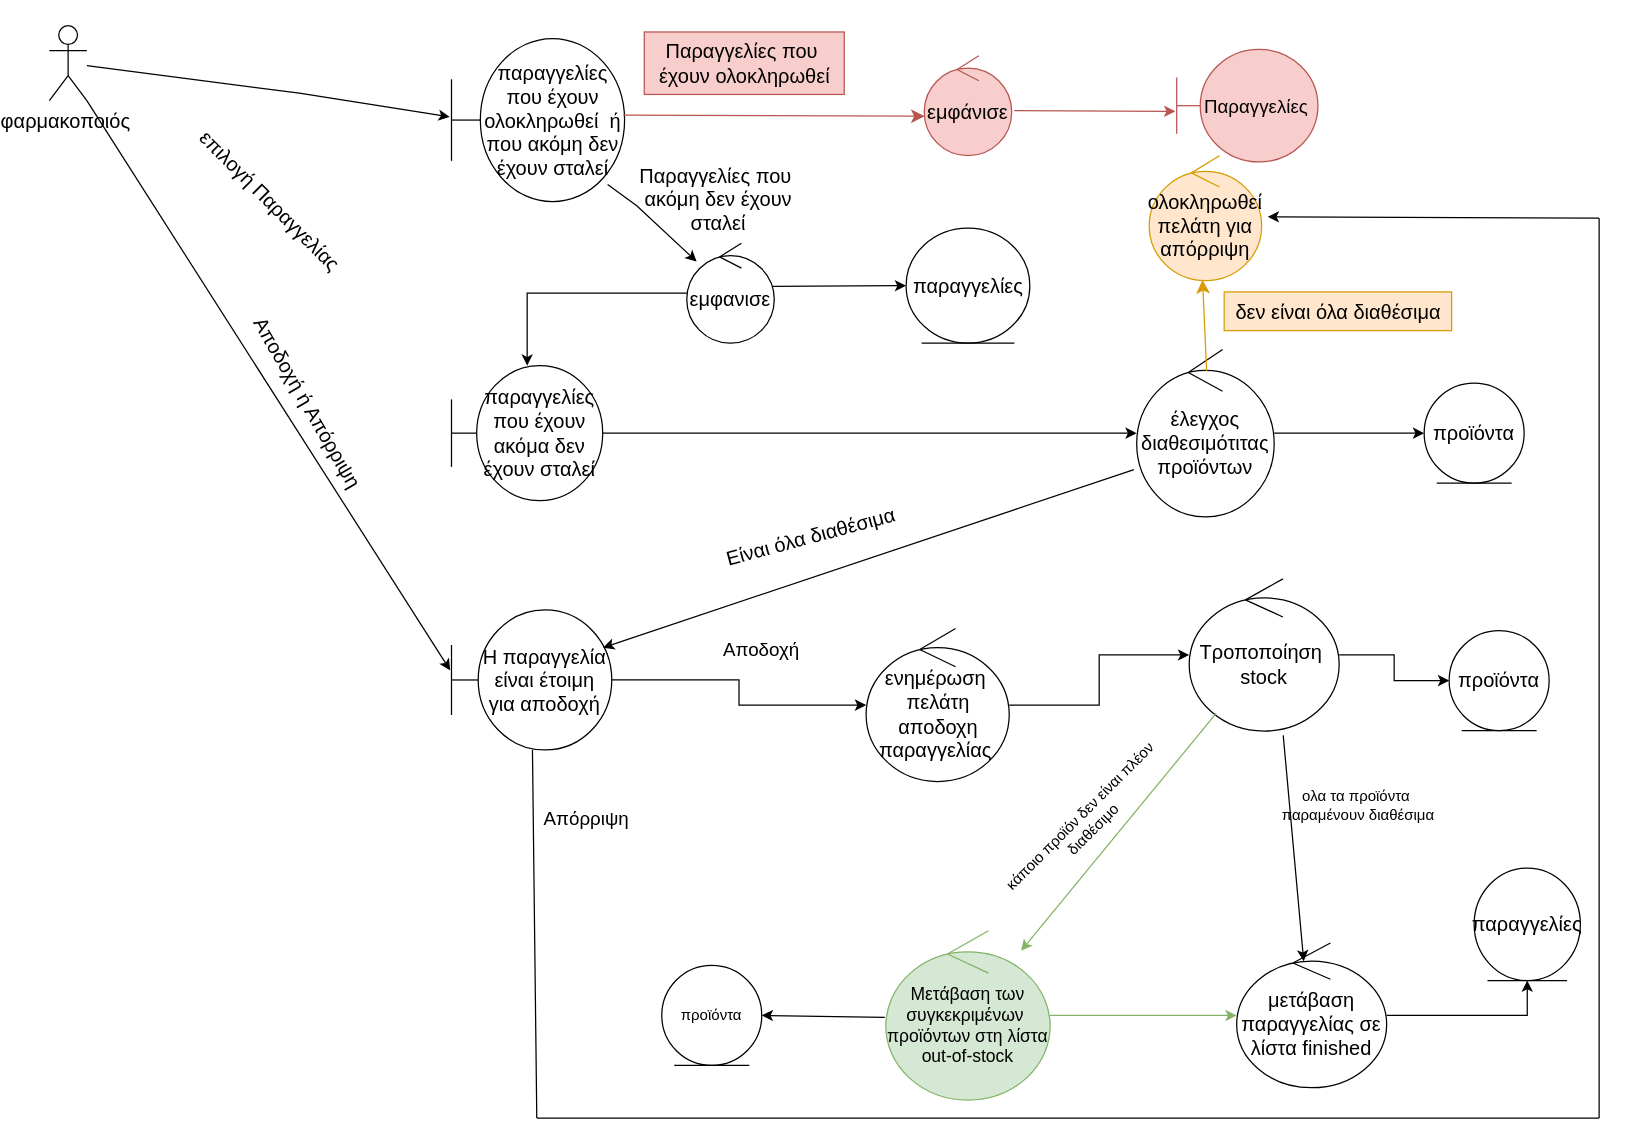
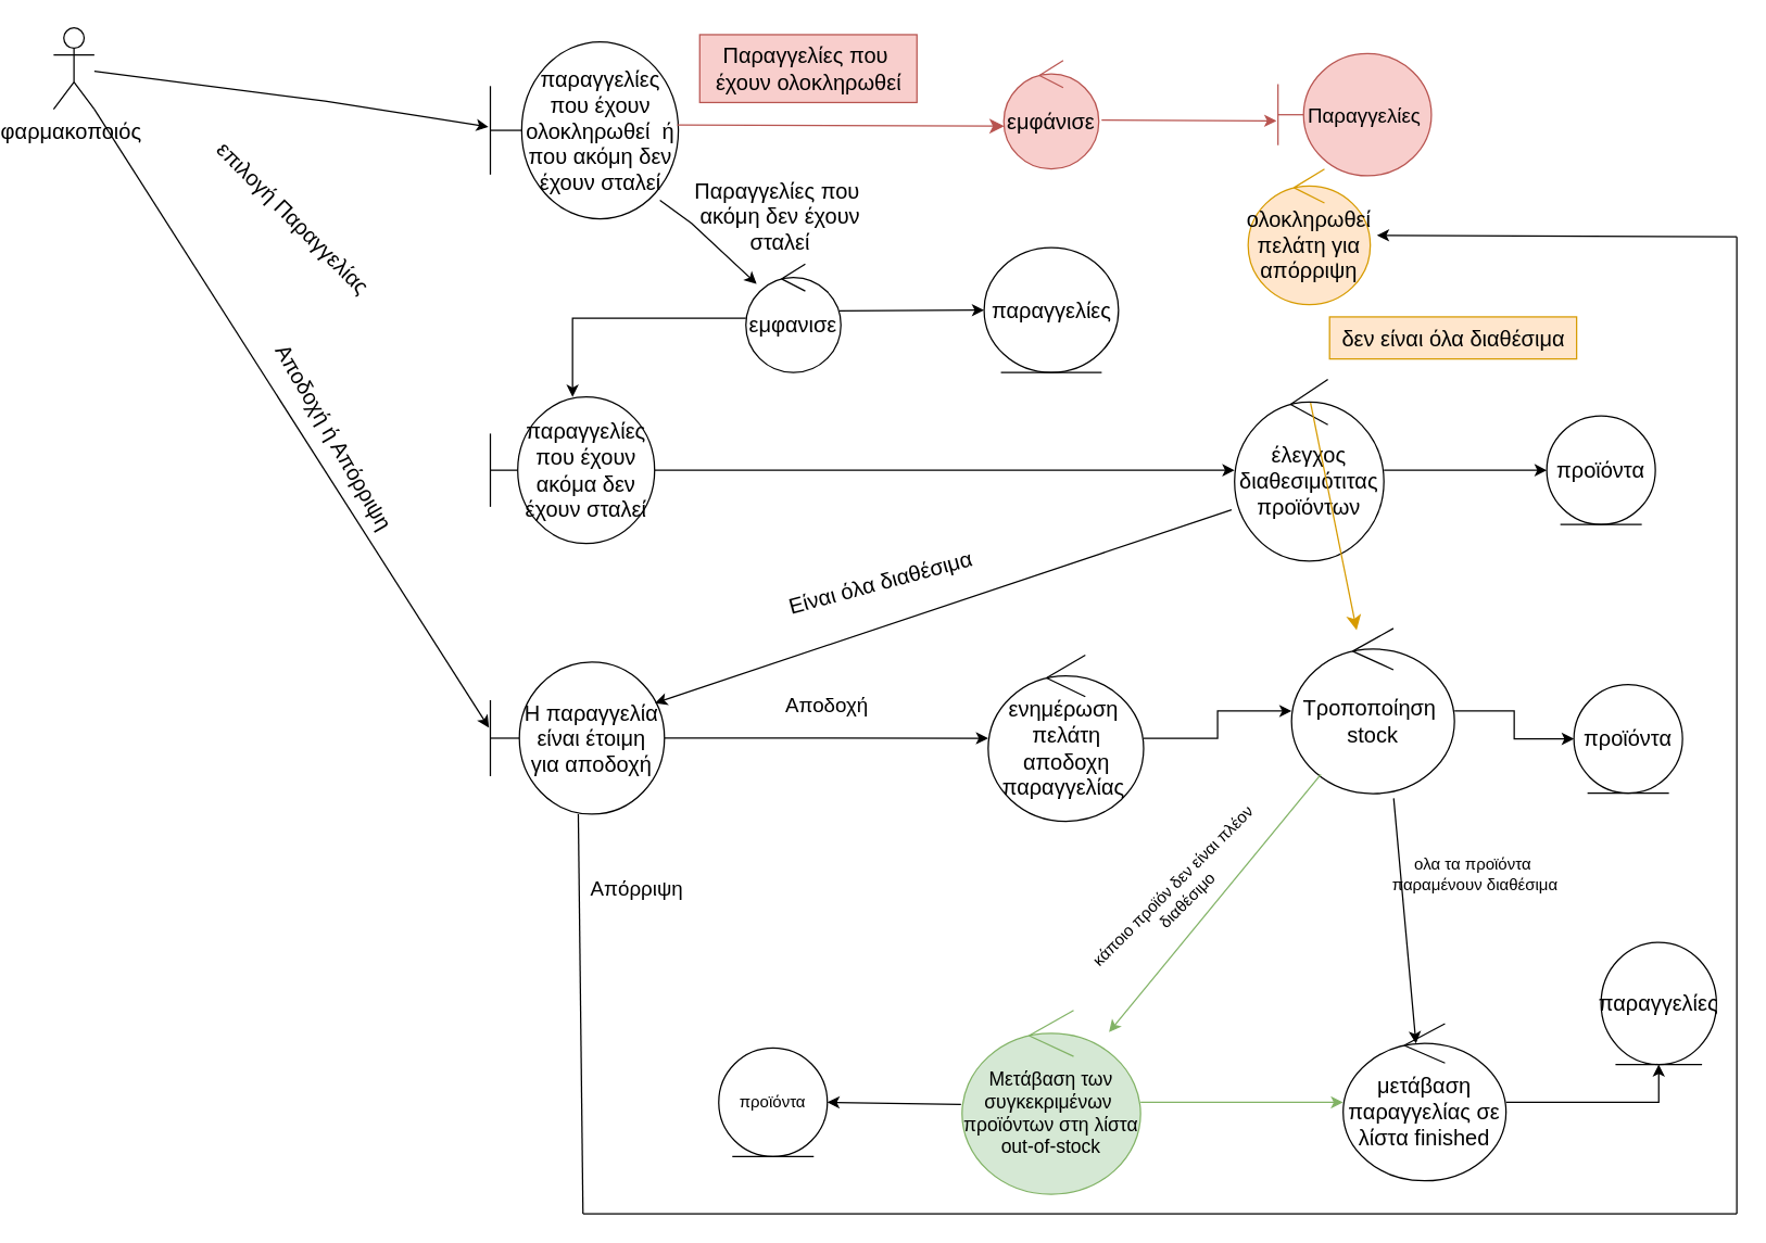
  <mxCell id="0" />
  <mxCell id="1" parent="0" />
  <mxCell id="2" value="φαρμακοποιός&amp;nbsp;" style="shape=umlActor;verticalLabelPosition=bottom;verticalAlign=top;html=1;outlineConnect=0;fontSize=16;" parent="1" vertex="1"><mxGeometry x="20" y="20" width="30" height="60" as="geometry" /></mxCell>
  <mxCell id="3" value="παραγγελίες που έχουν ολοκληρωθεί&amp;nbsp; ή που ακόμη δεν έχουν σταλεί" style="shape=umlBoundary;whiteSpace=wrap;html=1;fontSize=16;" parent="1" vertex="1"><mxGeometry x="341.75" y="30.25" width="138.5" height="130.5" as="geometry" /></mxCell>
  <mxCell id="4" style="edgeStyle=orthogonalEdgeStyle;rounded=0;orthogonalLoop=1;jettySize=auto;html=1;" parent="1" source="5" target="7" edge="1"><mxGeometry relative="1" as="geometry" /></mxCell>
  <mxCell id="5" value="εμφανισε" style="ellipse;shape=umlControl;whiteSpace=wrap;html=1;fontSize=16;" parent="1" vertex="1"><mxGeometry x="530" y="194" width="70" height="80" as="geometry" /></mxCell>
  <mxCell id="6" style="edgeStyle=orthogonalEdgeStyle;rounded=0;orthogonalLoop=1;jettySize=auto;html=1;" parent="1" source="7" target="10" edge="1"><mxGeometry relative="1" as="geometry" /></mxCell>
  <mxCell id="7" value="παραγγελίες που έχουν ακόμα δεν έχουν σταλεί" style="shape=umlBoundary;whiteSpace=wrap;html=1;fontSize=16;" parent="1" vertex="1"><mxGeometry x="341.75" y="292" width="121" height="108" as="geometry" /></mxCell>
  <mxCell id="8" value="παραγγελίες" style="ellipse;shape=umlEntity;whiteSpace=wrap;html=1;fontSize=16;" parent="1" vertex="1"><mxGeometry x="705.5" y="182" width="99" height="92" as="geometry" /></mxCell>
  <mxCell id="9" style="edgeStyle=orthogonalEdgeStyle;rounded=0;orthogonalLoop=1;jettySize=auto;html=1;entryX=0;entryY=0.5;entryDx=0;entryDy=0;" parent="1" source="10" target="14" edge="1"><mxGeometry relative="1" as="geometry" /></mxCell>
  <mxCell id="10" value="έλεγχος διαθεσιμότιτας προϊόντων" style="ellipse;shape=umlControl;whiteSpace=wrap;html=1;fontSize=16;" parent="1" vertex="1"><mxGeometry x="890" y="279" width="110" height="134" as="geometry" /></mxCell>
  <mxCell id="11" value="ολοκληρωθεί πελάτη για απόρριψη" style="ellipse;shape=umlControl;whiteSpace=wrap;html=1;fontSize=16;fillColor=#ffe6cc;strokeColor=#d79b00;" parent="1" vertex="1"><mxGeometry x="900" y="124" width="90" height="100" as="geometry" /></mxCell>
- <mxCell id="12" value="" style="endArrow=classic;html=1;rounded=0;fontSize=12;startSize=8;endSize=8;curved=1;exitX=0.509;exitY=0.13;exitDx=0;exitDy=0;exitPerimeter=0;entryX=0.474;entryY=0.993;entryDx=0;entryDy=0;entryPerimeter=0;fillColor=#ffe6cc;strokeColor=#d79b00;" parent="1" source="10" target="11" edge="1"><mxGeometry width="50" height="50" relative="1" as="geometry"><mxPoint x="687" y="479" as="sourcePoint" /><mxPoint x="737" y="429" as="targetPoint" /></mxGeometry></mxCell>
+ <mxCell id="12" value="" style="endArrow=classic;html=1;rounded=0;fontSize=12;startSize=8;endSize=8;curved=1;exitX=0.509;exitY=0.13;exitDx=0;exitDy=0;exitPerimeter=0;fillColor=#ffe6cc;strokeColor=#d79b00;" parent="1" source="10" target="22" edge="1"><mxGeometry width="50" height="50" relative="1" as="geometry"><mxPoint x="687" y="479" as="sourcePoint" /><mxPoint x="737" y="429" as="targetPoint" /></mxGeometry></mxCell>
  <mxCell id="13" value="δεν είναι όλα διαθέσιμα" style="text;html=1;align=center;verticalAlign=middle;resizable=0;points=[];autosize=1;strokeColor=#d79b00;fillColor=#ffe6cc;fontSize=16;" parent="1" vertex="1"><mxGeometry x="960" y="233" width="182" height="31" as="geometry" /></mxCell>
  <mxCell id="14" value="προϊόντα" style="ellipse;shape=umlEntity;whiteSpace=wrap;html=1;fontSize=16;" parent="1" vertex="1"><mxGeometry x="1120" y="306" width="80" height="80" as="geometry" /></mxCell>
  <mxCell id="15" style="edgeStyle=orthogonalEdgeStyle;rounded=0;orthogonalLoop=1;jettySize=auto;html=1;" parent="1" source="16" target="20" edge="1"><mxGeometry relative="1" as="geometry" /></mxCell>
  <mxCell id="16" value="H&lt;span style=&quot;font-size:12.0pt;line-height:107%;font-family:&amp;quot;Arial&amp;quot;,sans-serif;&lt;br/&gt;mso-fareast-font-family:Calibri;mso-fareast-theme-font:minor-latin;mso-ansi-language:&lt;br/&gt;EL;mso-fareast-language:EN-US;mso-bidi-language:AR-SA&quot;&gt; παραγγελία είναι έτοιμη&lt;br/&gt;για αποδοχή&lt;/span&gt;" style="shape=umlBoundary;whiteSpace=wrap;html=1;fontSize=16;" parent="1" vertex="1"><mxGeometry x="341.75" y="487.5" width="128.25" height="112" as="geometry" /></mxCell>
  <mxCell id="17" value="Είναι όλα διαθέσιμα" style="text;html=1;align=center;verticalAlign=middle;resizable=0;points=[];autosize=1;strokeColor=none;fillColor=none;fontSize=16;rotation=-15;" parent="1" vertex="1"><mxGeometry x="548.5" y="414" width="160" height="30" as="geometry" /></mxCell>
  <mxCell id="18" value="Αποδοχή ή Απόρριψη" style="text;html=1;align=center;verticalAlign=middle;resizable=0;points=[];autosize=1;strokeColor=none;fillColor=none;fontSize=16;rotation=60;" parent="1" vertex="1"><mxGeometry x="136.5" y="306" width="180" height="30" as="geometry" /></mxCell>
  <mxCell id="19" style="edgeStyle=orthogonalEdgeStyle;rounded=0;orthogonalLoop=1;jettySize=auto;html=1;" parent="1" source="20" target="22" edge="1"><mxGeometry relative="1" as="geometry" /></mxCell>
- <mxCell id="20" value="ενημέρωση&amp;nbsp; πελάτη αποδοχη παραγγελίας&amp;nbsp;" style="ellipse;shape=umlControl;whiteSpace=wrap;html=1;fontSize=16;" parent="1" vertex="1"><mxGeometry x="673.5" y="502.25" width="114.5" height="122.5" as="geometry" /></mxCell>
+ <mxCell id="20" value="ενημέρωση&amp;nbsp; πελάτη αποδοχη παραγγελίας&amp;nbsp;" style="ellipse;shape=umlControl;whiteSpace=wrap;html=1;fontSize=16;" parent="1" vertex="1"><mxGeometry x="708.5" y="482.25" width="114.5" height="122.5" as="geometry" /></mxCell>
  <mxCell id="21" style="edgeStyle=orthogonalEdgeStyle;rounded=0;orthogonalLoop=1;jettySize=auto;html=1;entryX=0;entryY=0.5;entryDx=0;entryDy=0;" parent="1" source="22" target="23" edge="1"><mxGeometry relative="1" as="geometry" /></mxCell>
  <mxCell id="22" value="&lt;p class=&quot;MsoNormal&quot;&gt;Τροποποίηση&amp;nbsp; stock&lt;/p&gt;" style="ellipse;shape=umlControl;whiteSpace=wrap;html=1;fontSize=16;" parent="1" vertex="1"><mxGeometry x="932" y="462.63" width="120" height="121.75" as="geometry" /></mxCell>
  <mxCell id="23" value="προϊόντα" style="ellipse;shape=umlEntity;whiteSpace=wrap;html=1;fontSize=16;" parent="1" vertex="1"><mxGeometry x="1140" y="504" width="80" height="80" as="geometry" /></mxCell>
  <mxCell id="24" style="edgeStyle=orthogonalEdgeStyle;rounded=0;orthogonalLoop=1;jettySize=auto;html=1;entryX=0.5;entryY=1;entryDx=0;entryDy=0;" parent="1" source="25" target="26" edge="1"><mxGeometry relative="1" as="geometry" /></mxCell>
  <mxCell id="25" value="μετάβαση παραγγελίας σε λίστα finished" style="ellipse;shape=umlControl;whiteSpace=wrap;html=1;fontSize=16;" parent="1" vertex="1"><mxGeometry x="970" y="754" width="120" height="115.75" as="geometry" /></mxCell>
  <mxCell id="26" value="παραγγελίες" style="ellipse;shape=umlEntity;whiteSpace=wrap;html=1;fontSize=16;" parent="1" vertex="1"><mxGeometry x="1160" y="694" width="85" height="90" as="geometry" /></mxCell>
  <mxCell id="27" value="εμφάνισε" style="ellipse;shape=umlControl;whiteSpace=wrap;html=1;fontSize=16;fillColor=#f8cecc;strokeColor=#b85450;" parent="1" vertex="1"><mxGeometry x="720" y="44" width="70" height="80" as="geometry" /></mxCell>
  <mxCell id="28" value="" style="endArrow=classic;html=1;rounded=0;fontSize=12;startSize=8;endSize=8;curved=1;exitX=0.994;exitY=0.47;exitDx=0;exitDy=0;exitPerimeter=0;entryX=0.006;entryY=0.605;entryDx=0;entryDy=0;entryPerimeter=0;fillColor=#f8cecc;strokeColor=#b85450;" parent="1" source="3" target="27" edge="1"><mxGeometry width="50" height="50" relative="1" as="geometry"><mxPoint x="767" y="272" as="sourcePoint" /><mxPoint x="817" y="222" as="targetPoint" /></mxGeometry></mxCell>
  <mxCell id="29" value="Παραγγελίες που&amp;nbsp;&lt;br&gt;έχουν ολοκληρωθεί" style="text;html=1;align=center;verticalAlign=middle;resizable=0;points=[];autosize=1;strokeColor=#b85450;fillColor=#f8cecc;fontSize=16;" parent="1" vertex="1"><mxGeometry x="496" y="25" width="160" height="50" as="geometry" /></mxCell>
  <mxCell id="30" value="Παραγγελίες&amp;nbsp;" style="shape=umlBoundary;whiteSpace=wrap;html=1;fillColor=#f8cecc;strokeColor=#b85450;fontSize=15;" parent="1" vertex="1"><mxGeometry x="922" y="39" width="113" height="90" as="geometry" /></mxCell>
  <mxCell id="31" value="" style="endArrow=classic;html=1;rounded=0;exitX=1.029;exitY=0.55;exitDx=0;exitDy=0;exitPerimeter=0;entryX=-0.01;entryY=0.55;entryDx=0;entryDy=0;entryPerimeter=0;fillColor=#f8cecc;strokeColor=#b85450;" parent="1" source="27" target="30" edge="1"><mxGeometry width="50" height="50" relative="1" as="geometry"><mxPoint x="818" y="300" as="sourcePoint" /><mxPoint x="868" y="250" as="targetPoint" /></mxGeometry></mxCell>
  <mxCell id="32" style="edgeStyle=orthogonalEdgeStyle;rounded=0;orthogonalLoop=1;jettySize=auto;html=1;fillColor=#d5e8d4;strokeColor=#82b366;" parent="1" source="33" target="25" edge="1"><mxGeometry relative="1" as="geometry" /></mxCell>
  <mxCell id="33" value="&lt;font style=&quot;font-size: 14px;&quot;&gt;Μετάβαση των συγκεκριμένων&amp;nbsp; προϊόντων στη λίστα out-of-stock&lt;/font&gt;" style="ellipse;shape=umlControl;whiteSpace=wrap;html=1;fillColor=#d5e8d4;strokeColor=#82b366;" parent="1" vertex="1"><mxGeometry x="689.25" y="744.13" width="131.5" height="135.5" as="geometry" /></mxCell>
  <mxCell id="34" value="" style="endArrow=classic;html=1;rounded=0;entryX=-0.01;entryY=0.481;entryDx=0;entryDy=0;entryPerimeter=0;" parent="1" source="2" target="3" edge="1"><mxGeometry width="50" height="50" relative="1" as="geometry"><mxPoint x="880" y="304" as="sourcePoint" /><mxPoint x="930" y="254" as="targetPoint" /><Array as="points"><mxPoint x="220" y="74" /></Array></mxGeometry></mxCell>
  <mxCell id="35" value="" style="endArrow=classic;html=1;rounded=0;exitX=0.902;exitY=0.895;exitDx=0;exitDy=0;exitPerimeter=0;" parent="1" source="3" target="5" edge="1"><mxGeometry width="50" height="50" relative="1" as="geometry"><mxPoint x="740" y="404" as="sourcePoint" /><mxPoint x="790" y="354" as="targetPoint" /><Array as="points"><mxPoint x="490" y="164" /></Array></mxGeometry></mxCell>
  <mxCell id="36" value="Παραγγελίες που&amp;nbsp;&lt;br&gt;ακόμη δεν έχουν&lt;br&gt;σταλεί" style="text;html=1;align=center;verticalAlign=middle;resizable=0;points=[];autosize=1;fontSize=16;" parent="1" vertex="1"><mxGeometry x="480.25" y="124" width="150" height="70" as="geometry" /></mxCell>
  <mxCell id="37" value="επιλογή Παραγγελίας" style="text;html=1;align=center;verticalAlign=middle;resizable=0;points=[];autosize=1;strokeColor=none;fillColor=none;fontSize=16;rotation=45;" parent="1" vertex="1"><mxGeometry x="112" y="144.5" width="170" height="30" as="geometry" /></mxCell>
  <mxCell id="38" value="" style="endArrow=classic;html=1;rounded=0;entryX=-0.008;entryY=0.431;entryDx=0;entryDy=0;entryPerimeter=0;exitX=1;exitY=1;exitDx=0;exitDy=0;exitPerimeter=0;" parent="1" source="2" target="16" edge="1"><mxGeometry width="50" height="50" relative="1" as="geometry"><mxPoint x="740" y="394" as="sourcePoint" /><mxPoint x="790" y="344" as="targetPoint" /></mxGeometry></mxCell>
  <mxCell id="39" value="" style="endArrow=classic;html=1;rounded=0;entryX=0.946;entryY=0.269;entryDx=0;entryDy=0;entryPerimeter=0;exitX=-0.02;exitY=0.718;exitDx=0;exitDy=0;exitPerimeter=0;" parent="1" source="10" target="16" edge="1"><mxGeometry width="50" height="50" relative="1" as="geometry"><mxPoint x="740" y="414" as="sourcePoint" /><mxPoint x="790" y="364" as="targetPoint" /></mxGeometry></mxCell>
  <mxCell id="40" value="&lt;font style=&quot;font-size: 15px;&quot;&gt;Αποδοχή&lt;/font&gt;" style="text;html=1;strokeColor=none;fillColor=none;align=center;verticalAlign=middle;whiteSpace=wrap;rounded=0;" parent="1" vertex="1"><mxGeometry x="560" y="504" width="60" height="30" as="geometry" /></mxCell>
  <mxCell id="41" value="" style="endArrow=none;html=1;rounded=0;" parent="1" target="16" edge="1"><mxGeometry width="50" height="50" relative="1" as="geometry"><mxPoint x="410" y="894" as="sourcePoint" /><mxPoint x="790" y="364" as="targetPoint" /></mxGeometry></mxCell>
  <mxCell id="42" value="" style="endArrow=classic;html=1;rounded=0;fillColor=#d5e8d4;strokeColor=#82b366;" parent="1" source="22" target="33" edge="1"><mxGeometry width="50" height="50" relative="1" as="geometry"><mxPoint x="740" y="404" as="sourcePoint" /><mxPoint x="790" y="354" as="targetPoint" /></mxGeometry></mxCell>
  <mxCell id="43" value="" style="endArrow=none;html=1;rounded=0;" parent="1" edge="1"><mxGeometry width="50" height="50" relative="1" as="geometry"><mxPoint x="410" y="894" as="sourcePoint" /><mxPoint x="1260" y="894" as="targetPoint" /></mxGeometry></mxCell>
  <mxCell id="44" value="" style="endArrow=none;html=1;rounded=0;" parent="1" edge="1"><mxGeometry width="50" height="50" relative="1" as="geometry"><mxPoint x="1260" y="894" as="sourcePoint" /><mxPoint x="1260" y="174" as="targetPoint" /></mxGeometry></mxCell>
  <mxCell id="45" value="" style="endArrow=classic;html=1;rounded=0;entryX=1.054;entryY=0.489;entryDx=0;entryDy=0;entryPerimeter=0;" parent="1" target="11" edge="1"><mxGeometry width="50" height="50" relative="1" as="geometry"><mxPoint x="1260" y="174" as="sourcePoint" /><mxPoint x="790" y="354" as="targetPoint" /></mxGeometry></mxCell>
  <mxCell id="46" value="&lt;font style=&quot;font-size: 15px;&quot;&gt;Aπόρριψη&lt;br&gt;&lt;br&gt;&lt;/font&gt;" style="text;html=1;strokeColor=none;fillColor=none;align=center;verticalAlign=middle;whiteSpace=wrap;rounded=0;" parent="1" vertex="1"><mxGeometry x="420.25" y="648.38" width="60" height="30" as="geometry" /></mxCell>
  <mxCell id="47" value="" style="endArrow=classic;html=1;rounded=0;entryX=0;entryY=0.5;entryDx=0;entryDy=0;exitX=0.983;exitY=0.433;exitDx=0;exitDy=0;exitPerimeter=0;" parent="1" source="5" target="8" edge="1"><mxGeometry width="50" height="50" relative="1" as="geometry"><mxPoint x="490" y="334" as="sourcePoint" /><mxPoint x="540" y="284" as="targetPoint" /></mxGeometry></mxCell>
  <mxCell id="48" value="" style="endArrow=classic;html=1;rounded=0;entryX=0.447;entryY=0.126;entryDx=0;entryDy=0;entryPerimeter=0;exitX=0.627;exitY=1.028;exitDx=0;exitDy=0;exitPerimeter=0;" parent="1" source="22" target="25" edge="1"><mxGeometry width="50" height="50" relative="1" as="geometry"><mxPoint x="730" y="804" as="sourcePoint" /><mxPoint x="780" y="754" as="targetPoint" /></mxGeometry></mxCell>
  <mxCell id="49" value="κάποιο προϊόν δεν είναι πλέον&lt;br&gt;διαθέσιμο" style="text;html=1;align=center;verticalAlign=middle;resizable=0;points=[];autosize=1;strokeColor=none;fillColor=none;rotation=-45;" parent="1" vertex="1"><mxGeometry x="760" y="638.38" width="180" height="40" as="geometry" /></mxCell>
  <mxCell id="50" value="ολα τα προϊόντα&amp;nbsp;&lt;br&gt;παραμένουν διαθέσιμα" style="text;html=1;align=center;verticalAlign=middle;resizable=0;points=[];autosize=1;strokeColor=none;fillColor=none;" parent="1" vertex="1"><mxGeometry x="992" y="624" width="150" height="40" as="geometry" /></mxCell>
  <mxCell id="51" value="προϊόντα" style="ellipse;shape=umlEntity;whiteSpace=wrap;html=1;" parent="1" vertex="1"><mxGeometry x="510" y="771.88" width="80" height="80" as="geometry" /></mxCell>
  <mxCell id="52" value="" style="endArrow=classic;html=1;rounded=0;exitX=-0.006;exitY=0.511;exitDx=0;exitDy=0;exitPerimeter=0;entryX=1;entryY=0.5;entryDx=0;entryDy=0;" parent="1" source="33" target="51" edge="1"><mxGeometry width="50" height="50" relative="1" as="geometry"><mxPoint x="730" y="694" as="sourcePoint" /><mxPoint x="780" y="644" as="targetPoint" /></mxGeometry></mxCell>
